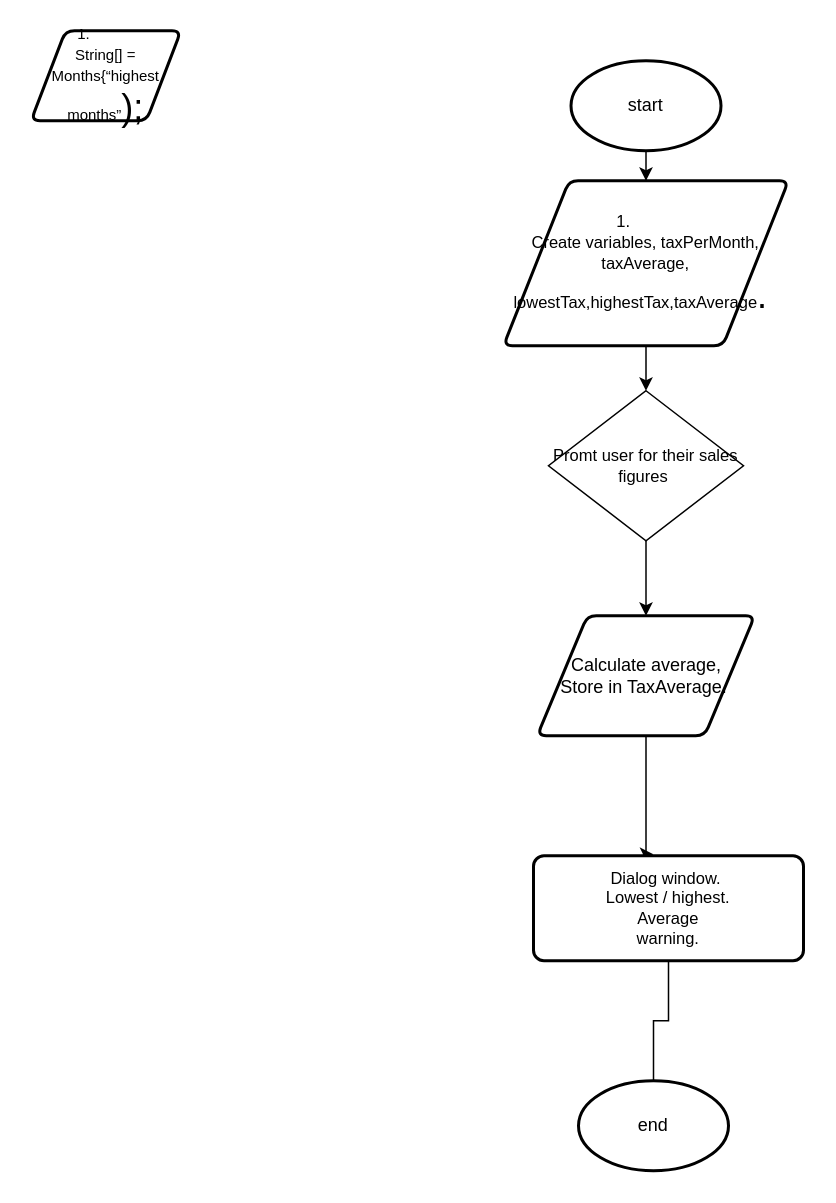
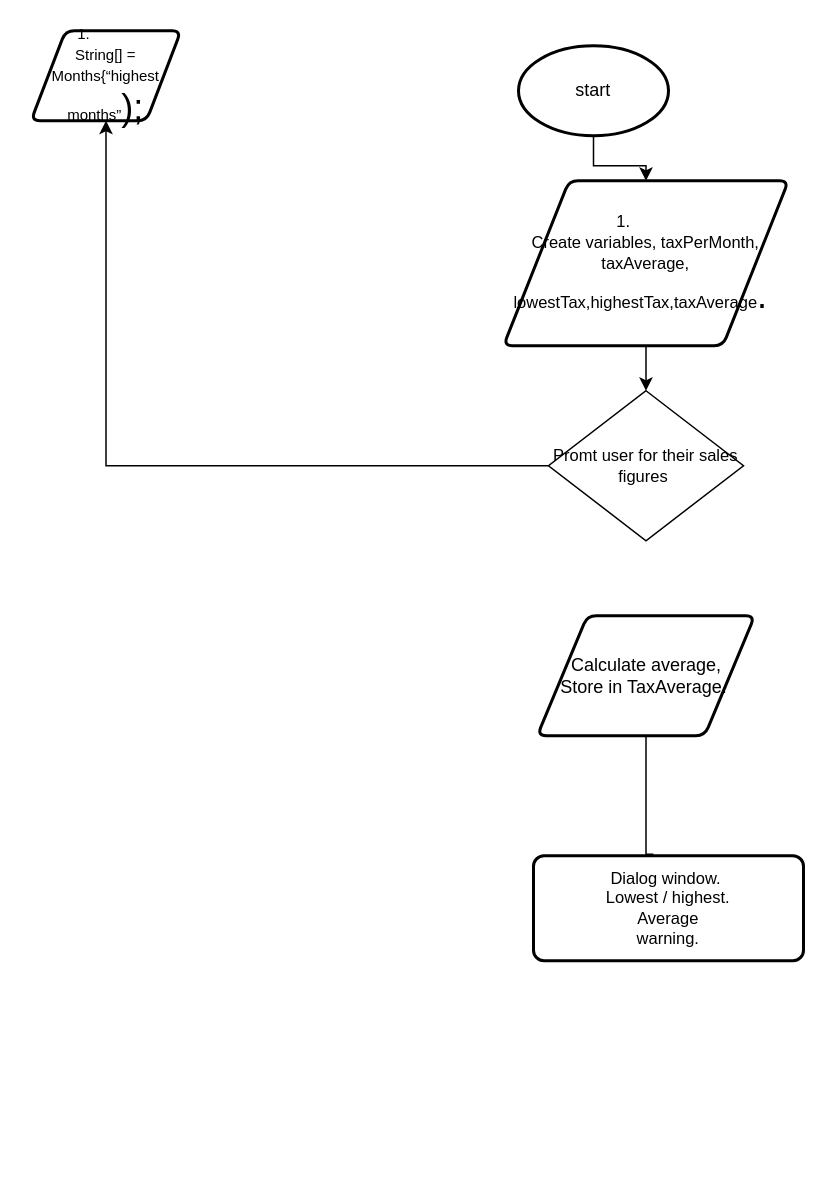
  <mxCell id="0" />
  <mxCell id="1" parent="0" />
  <mxCell id="2" style="edgeStyle=orthogonalEdgeStyle;rounded=0;orthogonalLoop=1;jettySize=auto;html=1;entryX=0.5;entryY=0;entryDx=0;entryDy=0;" parent="1" source="3" target="5" edge="1"><mxGeometry relative="1" as="geometry" /></mxCell>
- <mxCell id="3" value="start" style="strokeWidth=2;html=1;shape=mxgraph.flowchart.start_1;whiteSpace=wrap;" parent="1" vertex="1"><mxGeometry x="380" y="40" width="100" height="60" as="geometry" /></mxCell>
+ <mxCell id="3" value="start" style="strokeWidth=2;html=1;shape=mxgraph.flowchart.start_1;whiteSpace=wrap;" parent="1" vertex="1"><mxGeometry x="345" y="30" width="100" height="60" as="geometry" /></mxCell>
  <mxCell id="4" style="edgeStyle=orthogonalEdgeStyle;rounded=0;orthogonalLoop=1;jettySize=auto;html=1;entryX=0.5;entryY=0;entryDx=0;entryDy=0;fontSize=11;" parent="1" source="5" target="10" edge="1"><mxGeometry relative="1" as="geometry" /></mxCell>
  <mxCell id="5" value="&lt;p style=&quot;text-indent:-18.0pt;mso-list:l0 level1 lfo1&quot; class=&quot;MsoListParagraph&quot;&gt;&lt;font style=&quot;font-size: 11px;&quot;&gt;&lt;span style=&quot;line-height: 107%;&quot; lang=&quot;EN-US&quot;&gt;1.&lt;span style=&quot;font-variant-numeric: normal; font-variant-east-asian: normal; font-stretch: normal; line-height: normal; font-family: &amp;quot;Times New Roman&amp;quot;;&quot;&gt;&amp;nbsp;&amp;nbsp;&lt;br/&gt;&lt;/span&gt;&lt;/span&gt;&lt;span style=&quot;line-height: 107%;&quot; lang=&quot;EN-US&quot;&gt;Create variables, taxPerMonth, taxAverage,&lt;br/&gt;lowestTax,highestTax,taxAverage&lt;/span&gt;&lt;/font&gt;&lt;span style=&quot;font-size:18.0pt;&lt;br/&gt;line-height:107%;mso-ansi-language:EN-US&quot; lang=&quot;EN-US&quot;&gt;.&amp;nbsp;&lt;/span&gt;&lt;/p&gt;" style="shape=parallelogram;html=1;strokeWidth=2;perimeter=parallelogramPerimeter;whiteSpace=wrap;rounded=1;arcSize=12;size=0.23;" parent="1" vertex="1"><mxGeometry x="335" y="120" width="190" height="110" as="geometry" /></mxCell>
- <mxCell id="6" style="edgeStyle=orthogonalEdgeStyle;rounded=0;orthogonalLoop=1;jettySize=auto;html=1;entryX=0.444;entryY=-0.014;entryDx=0;entryDy=0;entryPerimeter=0;fontSize=11;" parent="1" source="7" target="11" edge="1"><mxGeometry relative="1" as="geometry"><Array as="points"><mxPoint x="430" y="569" /></Array></mxGeometry></mxCell>
+ <mxCell id="6" style="edgeStyle=orthogonalEdgeStyle;rounded=0;orthogonalLoop=1;jettySize=auto;html=1;entryX=0.444;entryY=-0.014;entryDx=0;entryDy=0;entryPerimeter=0;fontSize=11;endArrow=none;" parent="1" source="7" target="11" edge="1"><mxGeometry relative="1" as="geometry"><Array as="points"><mxPoint x="430" y="569" /></Array></mxGeometry></mxCell>
  <mxCell id="7" value="Calculate average,&lt;br&gt;Store in TaxAverage.&amp;nbsp;" style="shape=parallelogram;html=1;strokeWidth=2;perimeter=parallelogramPerimeter;whiteSpace=wrap;rounded=1;arcSize=12;size=0.23;" parent="1" vertex="1"><mxGeometry x="357.5" y="410" width="145" height="80" as="geometry" /></mxCell>
  <mxCell id="8" value="&lt;p style=&quot;text-indent:-18.0pt;mso-list:l0 level1 lfo1&quot; class=&quot;MsoListParagraph&quot;&gt;&lt;font style=&quot;font-size: 10px;&quot;&gt;&lt;span style=&quot;line-height: 107%;&quot; lang=&quot;EN-US&quot;&gt;1.&lt;span style=&quot;font-variant-numeric: normal; font-variant-east-asian: normal; font-stretch: normal; line-height: normal; font-family: &amp;quot;Times New Roman&amp;quot;;&quot;&gt;&amp;nbsp;&amp;nbsp;&lt;br/&gt;&lt;/span&gt;&lt;/span&gt;&lt;span style=&quot;line-height: 107%;&quot; lang=&quot;EN-US&quot;&gt;String[] = Months{“highest months”&lt;/span&gt;&lt;/font&gt;&lt;span style=&quot;font-size:18.0pt;&lt;br/&gt;line-height:107%;mso-ansi-language:EN-US&quot; lang=&quot;EN-US&quot;&gt;);&lt;/span&gt;&lt;/p&gt;" style="shape=parallelogram;html=1;strokeWidth=2;perimeter=parallelogramPerimeter;whiteSpace=wrap;rounded=1;arcSize=12;size=0.23;" parent="1" vertex="1"><mxGeometry x="20" y="20" width="100" height="60" as="geometry" /></mxCell>
- <mxCell id="9" style="edgeStyle=orthogonalEdgeStyle;rounded=0;orthogonalLoop=1;jettySize=auto;html=1;fontSize=11;" parent="1" source="10" target="7" edge="1"><mxGeometry relative="1" as="geometry" /></mxCell>
+ <mxCell id="9" style="edgeStyle=orthogonalEdgeStyle;rounded=0;orthogonalLoop=1;jettySize=auto;html=1;fontSize=11;" parent="1" source="10" target="8" edge="1"><mxGeometry relative="1" as="geometry" /></mxCell>
  <mxCell id="10" value="Promt user for their sales figures&amp;nbsp;" style="rhombus;whiteSpace=wrap;html=1;fontSize=11;" parent="1" vertex="1"><mxGeometry x="365" y="260" width="130" height="100" as="geometry" /></mxCell>
  <mxCell id="11" value="Dialog window.&amp;nbsp;&lt;br&gt;Lowest / highest.&lt;br&gt;Average&lt;br&gt;warning." style="rounded=1;whiteSpace=wrap;html=1;absoluteArcSize=1;arcSize=14;strokeWidth=2;fontSize=11;" parent="1" vertex="1"><mxGeometry x="355" y="570" width="180" height="70" as="geometry" /></mxCell>
- <mxCell id="12" value="end" style="strokeWidth=2;html=1;shape=mxgraph.flowchart.start_1;whiteSpace=wrap;" parent="1" vertex="1"><mxGeometry x="385" y="720" width="100" height="60" as="geometry" /></mxCell>
- <mxCell id="13" value="" style="edgeStyle=orthogonalEdgeStyle;rounded=0;orthogonalLoop=1;jettySize=auto;html=1;fontSize=11;endArrow=none;" parent="1" source="11" target="12" edge="1"><mxGeometry relative="1" as="geometry"><mxPoint x="435" y="640" as="sourcePoint" /><mxPoint x="435" y="870" as="targetPoint" /></mxGeometry></mxCell>
